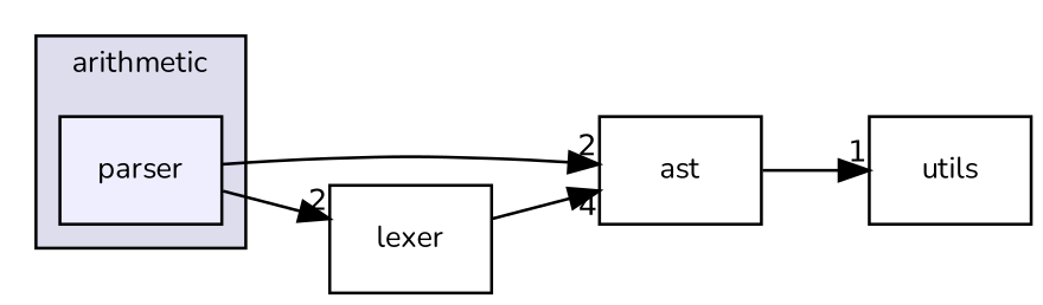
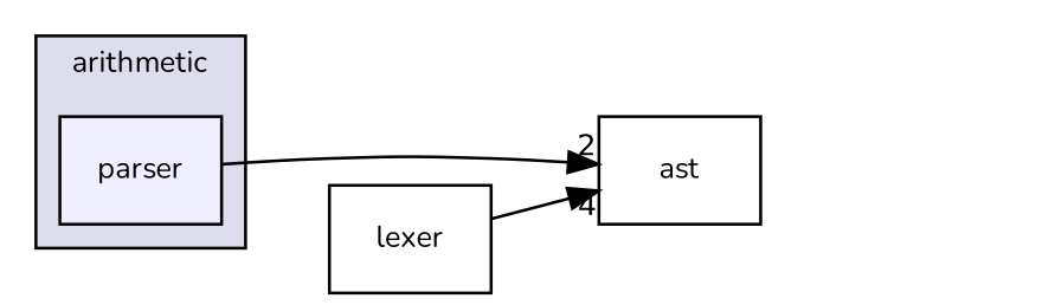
  digraph {
    compound=true
    fontname=Nunito
    rankdir=LR
    node [fontname=Nunito fontsize=10 shape=box]
    edge [fontname=Nunito headlabel=2 labeldistance=1.5 labelfontname=Helvetica labelfontsize=10]
    n1 [fillcolor="#eeeeff" label=parser pencolor=black style=filled]
    n2 [label=ast]
    n3 [label=lexer]
-   n4 [label=utils]
    subgraph cluster_1 {
      bgcolor="#ddddee"
      fontsize=10
      label=arithmetic
      pencolor=black
      n1
    }
    n1 -> n2
-   n1 -> n3
-   n2 -> n4 [headlabel=1]
    n3 -> n2 [headlabel=4]
  }
